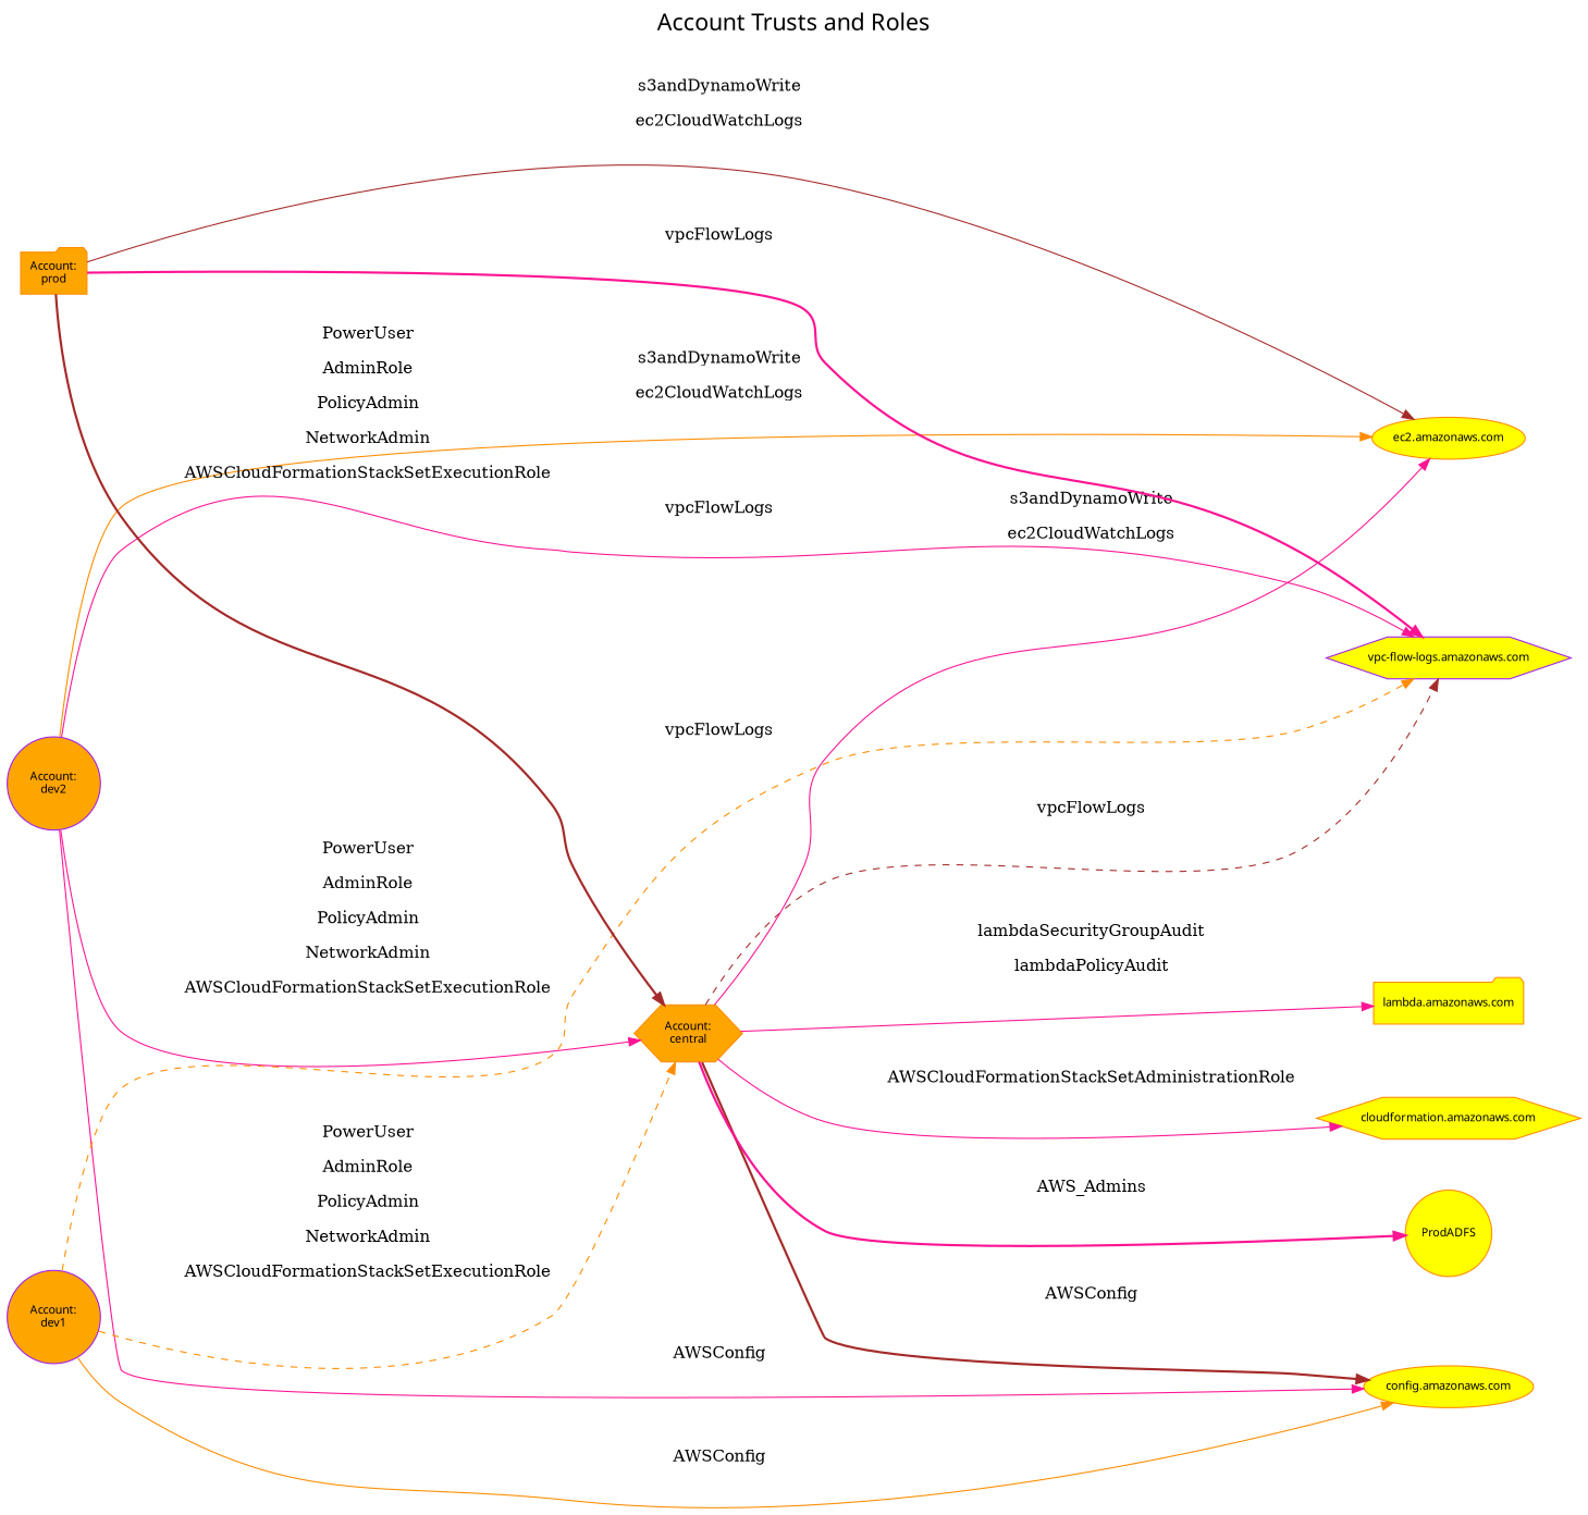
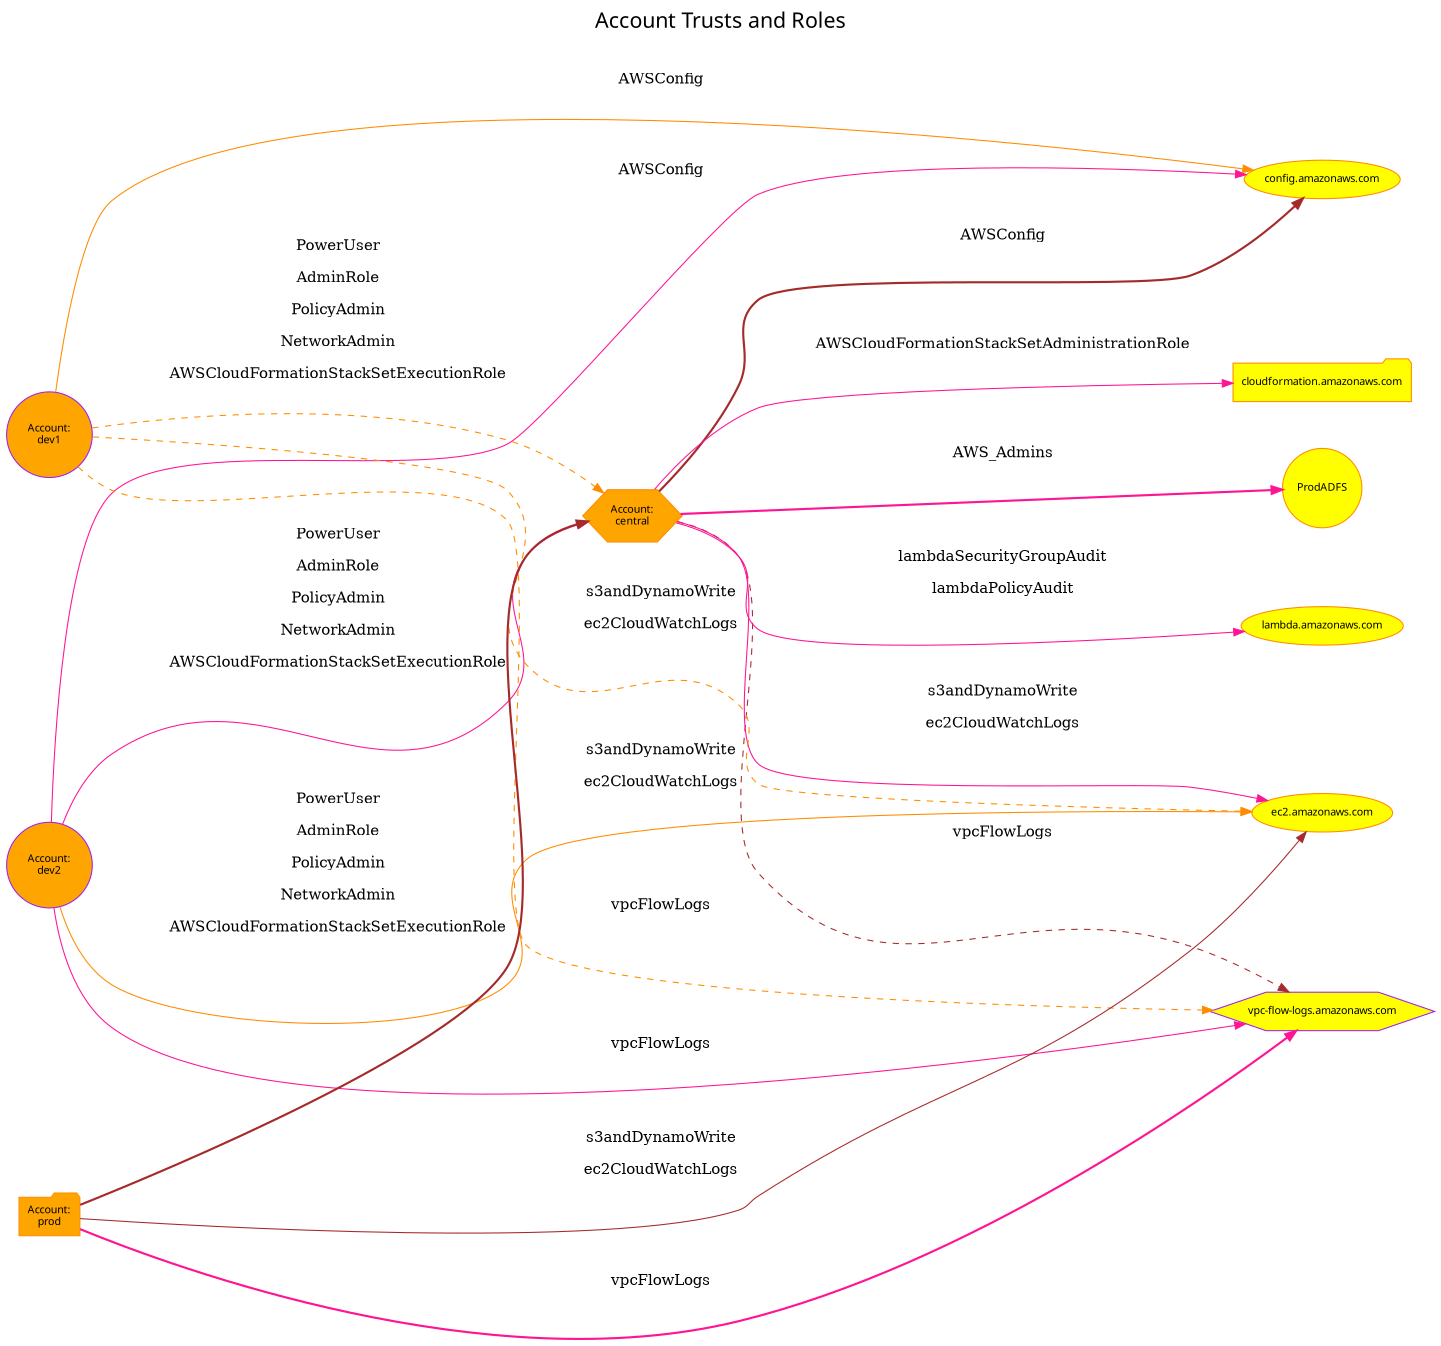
  digraph {
    fontname=Verdana
    fontsize=20
    label="Account Trusts and Roles"
    labelloc=t
    rankdir=LR
    node [color=darkorange fillcolor=yellow fontname=Verdana fontsize=10 shape=circle style=filled]
    edge [color=deeppink style=solid]
    n1 [color=purple fillcolor=orange label="Account:\ndev2"]
    n2 [color=purple label="vpc-flow-logs.amazonaws.com" shape=hexagon]
    n3 [fillcolor=orange label="Account:\ncentral" shape=hexagon]
    n4 [label="config.amazonaws.com" shape=ellipse]
    n5 [label="ec2.amazonaws.com" shape=ellipse]
-   n6 [label="cloudformation.amazonaws.com" shape=hexagon]
+   n6 [label="cloudformation.amazonaws.com" shape=folder]
    n7 [label=ProdADFS]
-   n8 [label="lambda.amazonaws.com" shape=folder]
+   n8 [label="lambda.amazonaws.com" shape=ellipse]
    n9 [color=purple fillcolor=orange label="Account:\ndev1"]
    n10 [fillcolor=orange label="Account:\nprod" shape=folder]
    n1 -> n2 [label="\n          \n            vpcFlowLogs\n          \n        "]
    n1 -> n3 [label="\n          \n            PowerUser\n          \n            AdminRole\n          \n            PolicyAdmin\n          \n            NetworkAdmin\n          \n            AWSCloudFormationStackSetExecutionRole\n          \n        "]
    n1 -> n4 [label="\n          \n            AWSConfig\n          \n        "]
    n1 -> n5 [color=darkorange label="\n          \n            s3andDynamoWrite\n          \n            ec2CloudWatchLogs\n          \n        "]
    n3 -> n2 [color=brown label="\n          \n            vpcFlowLogs\n          \n        " style=dashed]
    n3 -> n4 [color=brown label="\n          \n            AWSConfig\n          \n        " style=bold]
    n3 -> n5 [label="\n          \n            s3andDynamoWrite\n          \n            ec2CloudWatchLogs\n          \n        "]
    n3 -> n6 [label="\n          \n            AWSCloudFormationStackSetAdministrationRole\n          \n        "]
    n3 -> n7 [label="\n          \n            AWS_Admins\n          \n        " style=bold]
    n3 -> n8 [label="\n          \n            lambdaSecurityGroupAudit\n          \n            lambdaPolicyAudit\n          \n        "]
    n9 -> n2 [color=darkorange label="\n          \n            vpcFlowLogs\n          \n        " style=dashed]
    n9 -> n3 [color=darkorange label="\n          \n            PowerUser\n          \n            AdminRole\n          \n            PolicyAdmin\n          \n            NetworkAdmin\n          \n            AWSCloudFormationStackSetExecutionRole\n          \n        " style=dashed]
    n9 -> n4 [color=darkorange label="\n          \n            AWSConfig\n          \n        "]
+   n9 -> n5 [color=darkorange label="\n          \n            s3andDynamoWrite\n          \n            ec2CloudWatchLogs\n          \n        " style=dashed]
    n10 -> n2 [label="\n          \n            vpcFlowLogs\n          \n        " style=bold]
    n10 -> n3 [color=brown label="\n          \n            PowerUser\n          \n            AdminRole\n          \n            PolicyAdmin\n          \n            NetworkAdmin\n          \n            AWSCloudFormationStackSetExecutionRole\n          \n        " style=bold]
    n10 -> n5 [color=brown label="\n          \n            s3andDynamoWrite\n          \n            ec2CloudWatchLogs\n          \n        "]
  }
